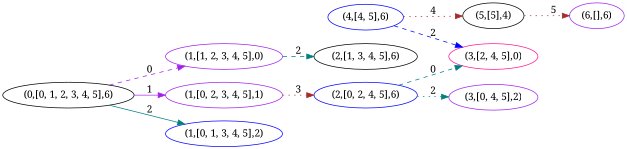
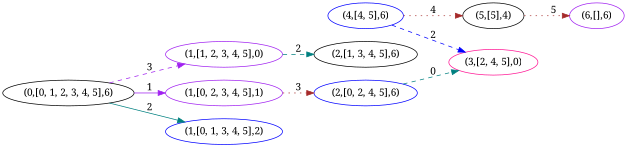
  strict digraph {
    fontname="Noto Serif"
    rankdir=LR
    node [color=purple fontname="Noto Serif"]
    edge [color=teal fontname="Noto Serif" style=dotted]
    n1 [color=blue label="(4,[4, 5],6)"]
    n2 [color=black label="(5,[5],4)"]
    n3 [color=deeppink label="(3,[2, 4, 5],0)"]
    n4 [label="(6,[],6)"]
    n5 [label="(1,[1, 2, 3, 4, 5],0)"]
    n6 [color=black label="(2,[1, 3, 4, 5],6)"]
    n7 [label="(1,[0, 2, 3, 4, 5],1)"]
    n8 [color=blue label="(2,[0, 2, 4, 5],6)"]
-   n9 [label="(3,[0, 4, 5],2)"]
    n10 [color=blue label="(1,[0, 1, 3, 4, 5],2)"]
    n11 [color=black label="(0,[0, 1, 2, 3, 4, 5],6)"]
    n1 -> n2 [color=brown label=4]
    n1 -> n3 [color=blue label=2 style=dashed]
    n2 -> n4 [color=brown label=5]
    n5 -> n6 [label=2 style=dashed]
    n7 -> n8 [color=brown label=3]
    n8 -> n3 [label=0 style=dashed]
-   n8 -> n9 [label=2]
-   n11 -> n5 [color=purple label=0 style=dashed]
+   n11 -> n5 [color=purple label=3 style=dashed]
    n11 -> n7 [color=purple label=1 style=solid]
    n11 -> n10 [label=2 style=solid]
  }
